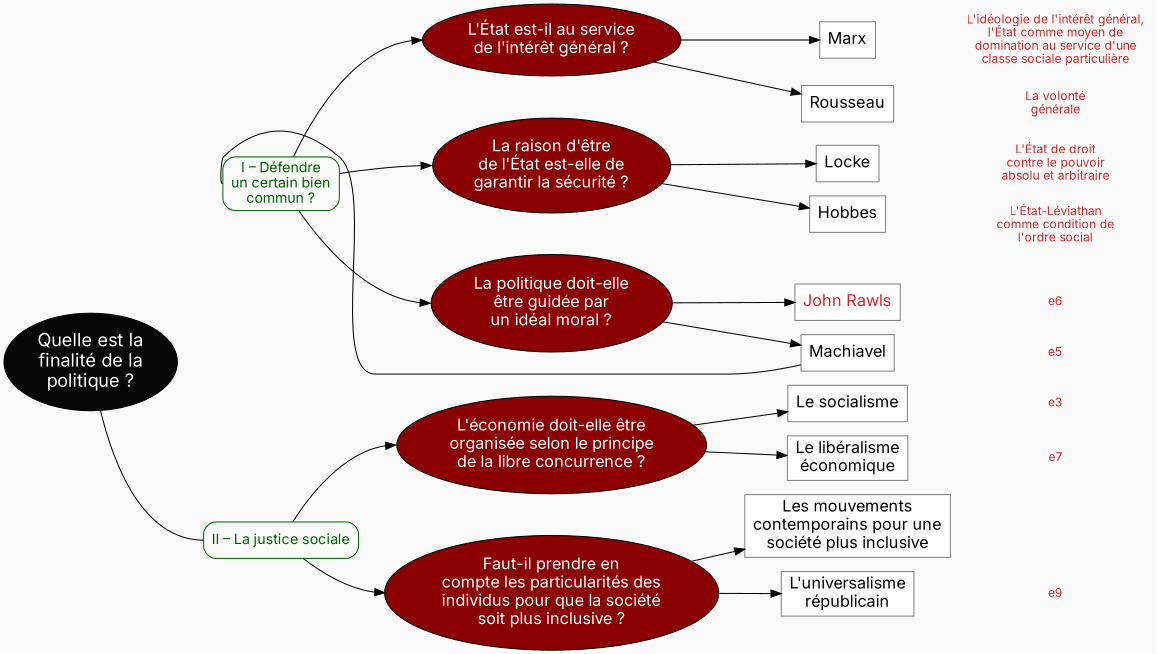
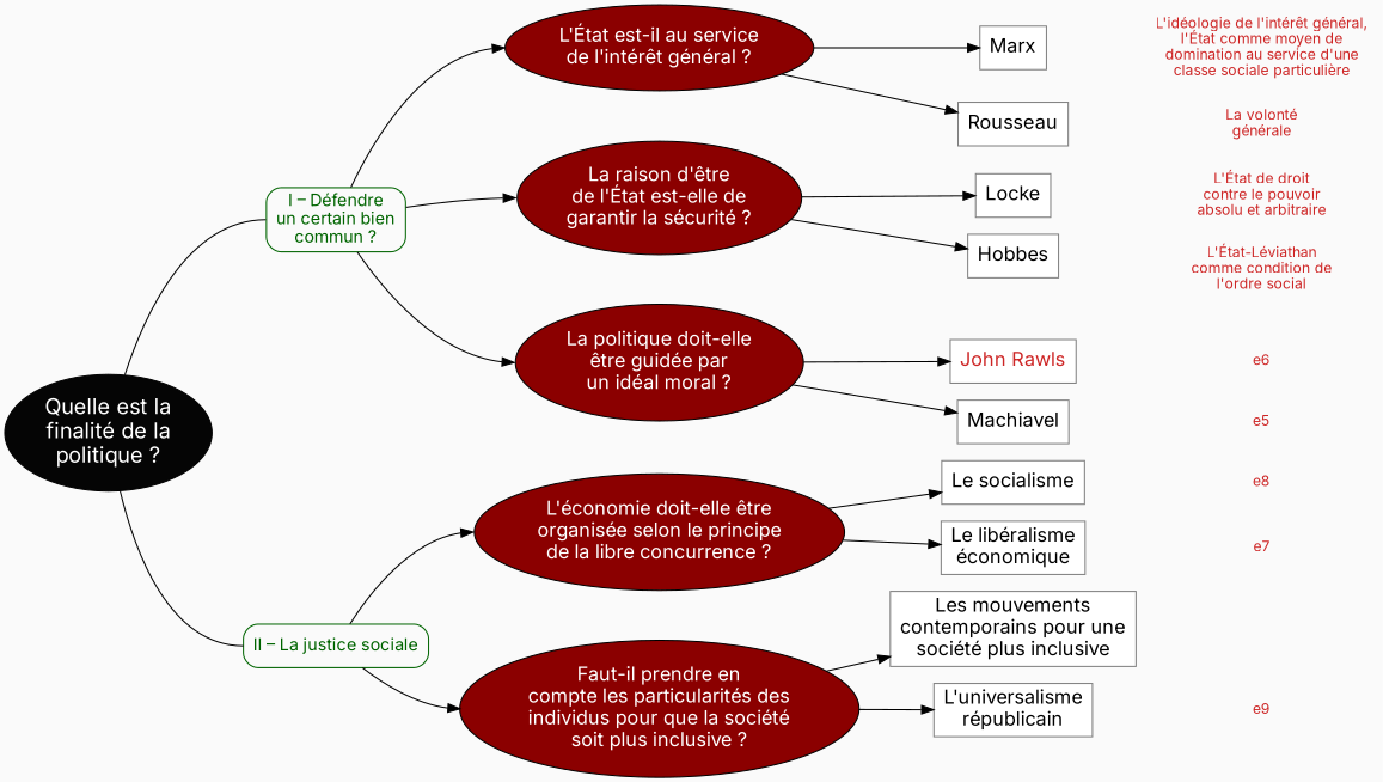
  digraph {
    bgcolor=grey98
    fontname=Inter
    nodesep=0.2
    rankdir=LR
    ranksep=0.1
    splines=true
    style=filled
    node [color=grey50 fillcolor=grey98 fontcolor=firebrick3 fontname=Inter fontsize=16 shape=box style=filled]
    edge [fontname=Inter minlen=3 style=invis]
    n1 [color=darkgreen fontcolor=darkgreen fontsize=14 label="I – Défendre\nun certain bien\ncommun ?" shape=rect style="filled, rounded"]
    n2 [color=darkgreen fontcolor=darkgreen fontsize=14 label="II – La justice sociale" shape=rect style="filled, rounded"]
    n3 [color=black fillcolor=red4 fontcolor=white label="L'État est-il au service\nde l'intérêt général ?" margin=0.1 shape=oval]
    n4 [color=black fillcolor=red4 fontcolor=white label="La raison d'être\nde l'État est-elle de\ngarantir la sécurité ?" margin=0.09 shape=oval]
    n5 [color=black fillcolor=red4 fontcolor=white label="La politique doit-elle\nêtre guidée par\nun idéal moral ?" margin=0.1 shape=oval]
    n6 [color=black fillcolor=red4 fontcolor=white label="L'économie doit-elle être\norganisée selon le principe\nde la libre concurrence ?" margin=0.1 shape=oval]
    n7 [color=black fillcolor=red4 fontcolor=white label="Faut-il prendre en\ncompte les particularités des\nindividus pour que la société\nsoit plus inclusive ?" shape=oval]
    n8 [fillcolor=white fontcolor=black label=Rousseau]
    n9 [fillcolor=white fontcolor=black label=Hobbes]
    n10 [fillcolor=white fontcolor=black label=Locke]
    n11 [fillcolor=white fontcolor=black label=Machiavel]
    n12 [fillcolor=white label="John Rawls"]
    n13 [fillcolor=white fontcolor=black label="Le libéralisme\néconomique"]
    n14 [fillcolor=white fontcolor=black label="Le socialisme"]
    n15 [fillcolor=white fontcolor=black label="L'universalisme\nrépublicain"]
    n16 [fillcolor=white fontcolor=black label=Marx]
    n17 [fillcolor=white fontcolor=black label="Les mouvements\ncontemporains pour une\nsociété plus inclusive"]
    n18 [fontsize=12 label="La volonté\ngénérale" shape=plaintext style="filled,rounded"]
    n19 [fontsize=12 label="L'État-Léviathan\ncomme condition de\nl'ordre social" shape=plaintext style="filled,rounded"]
    n20 [fontsize=12 label="L'État de droit\ncontre le pouvoir\nabsolu et arbitraire" shape=plaintext style="filled,rounded"]
    e5 [color=darkgreen fontsize=12 shape=plaintext style="filled,rounded"]
    e6 [fontsize=12 shape=plaintext style="filled,rounded"]
    e7 [fontsize=12 shape=plaintext style="filled,rounded"]
-   e8 [fontsize=12 shape=plaintext style="filled,rounded" label=e3]
+   e8 [fontsize=12 shape=plaintext style="filled,rounded"]
    e9 [fontsize=12 shape=plaintext style="filled,rounded"]
    n26 [fillcolor=grey2 fontcolor=white fontsize=18 label="Quelle est la\nfinalité de la\npolitique ?" color="" shape=""]
    n27 [fontsize=12 label="L'idéologie de l'intérêt général,\nl'État comme moyen de\ndomination au service d'une\nclasse sociale particulière" shape=plaintext style="filled,rounded"]
    subgraph sub_1 {
      rank=same
      n1
      n2
    }
    subgraph sub_2 {
      rank=same
      n3
      n4
      n5
      n6
      n7
    }
    subgraph sub_3 {
      rank=same
      n8
      n9
    }
    subgraph sub_4 {
      rank=same
      n10
      n11
    }
    subgraph sub_5 {
      rank=same
      n12
      n13
    }
    subgraph sub_6 {
      rank=same
      n14
      n15
    }
    n1 -> n2 [minlen=22]
    n1 -> n3 [headport=w style=""]
    n1 -> n4 [headport=w style=""]
    n1 -> n5 [headport=w style=""]
    n2 -> n6 [headport=w style=""]
    n2 -> n7 [headport=w style=""]
    n3 -> n4
    n3 -> n8 [style=""]
    n3 -> n16 [style=""]
    n4 -> n5
    n4 -> n9 [style=""]
    n4 -> n10 [style=""]
    n5 -> n6
    n5 -> n11 [style=""]
    n5 -> n12 [style=""]
    n6 -> n7
    n6 -> n13 [style=""]
    n6 -> n14 [style=""]
    n7 -> n15 [style=""]
    n7 -> n17 [style=""]
    n8 -> n9
    n8 -> n18 [minlen=1]
    n9 -> n19 [minlen=1]
    n10 -> n11
    n10 -> n20 [minlen=1]
    n11 -> e5 [minlen=1]
    n12 -> n13
    n12 -> e6 [minlen=1]
    n13 -> e7 [minlen=1]
    n14 -> n15
    n14 -> e8 [minlen=1]
    n15 -> e9 [minlen=1]
    n16 -> n27 [minlen=1]
-   n11 -> n1 [arrowhead=none headport=w style=""]
+   n26 -> n1 [arrowhead=none headport=w style=""]
    n26 -> n2 [arrowhead=none headport=w style=""]
  }
